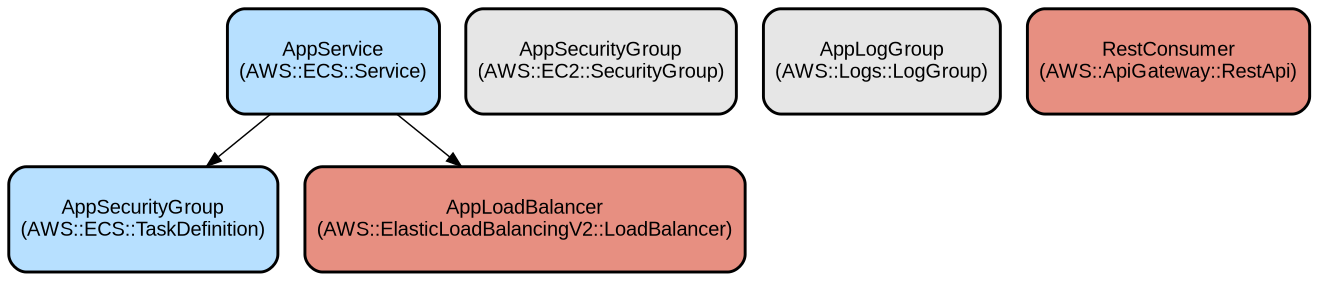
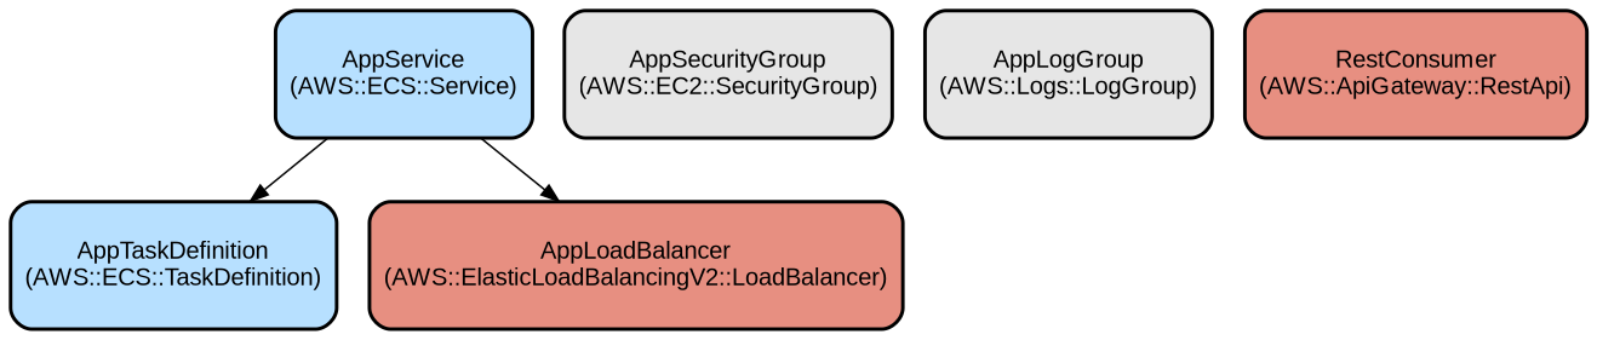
  digraph {
    node [color=black fillcolor="#B7E0FF" fontname=Arial shape=rectangle style="filled,bold,rounded"]
    n1 [height=1 label="AppService\n(AWS::ECS::Service)"]
-   n2 [height=1 label="AppSecurityGroup\n(AWS::ECS::TaskDefinition)"]
+   n2 [height=1 label="AppTaskDefinition\n(AWS::ECS::TaskDefinition)"]
    n3 [fillcolor="#E78F81" height=1 label="AppLoadBalancer\n(AWS::ElasticLoadBalancingV2::LoadBalancer)"]
    n4 [fillcolor="#E6E6E6" height=1 label="AppSecurityGroup\n(AWS::EC2::SecurityGroup)"]
    n5 [fillcolor="#E6E6E6" height=1 label="AppLogGroup\n(AWS::Logs::LogGroup)"]
    n6 [fillcolor="#E78F81" height=1 label="RestConsumer\n(AWS::ApiGateway::RestApi)"]
    n1 -> n2
    n1 -> n3
  }
